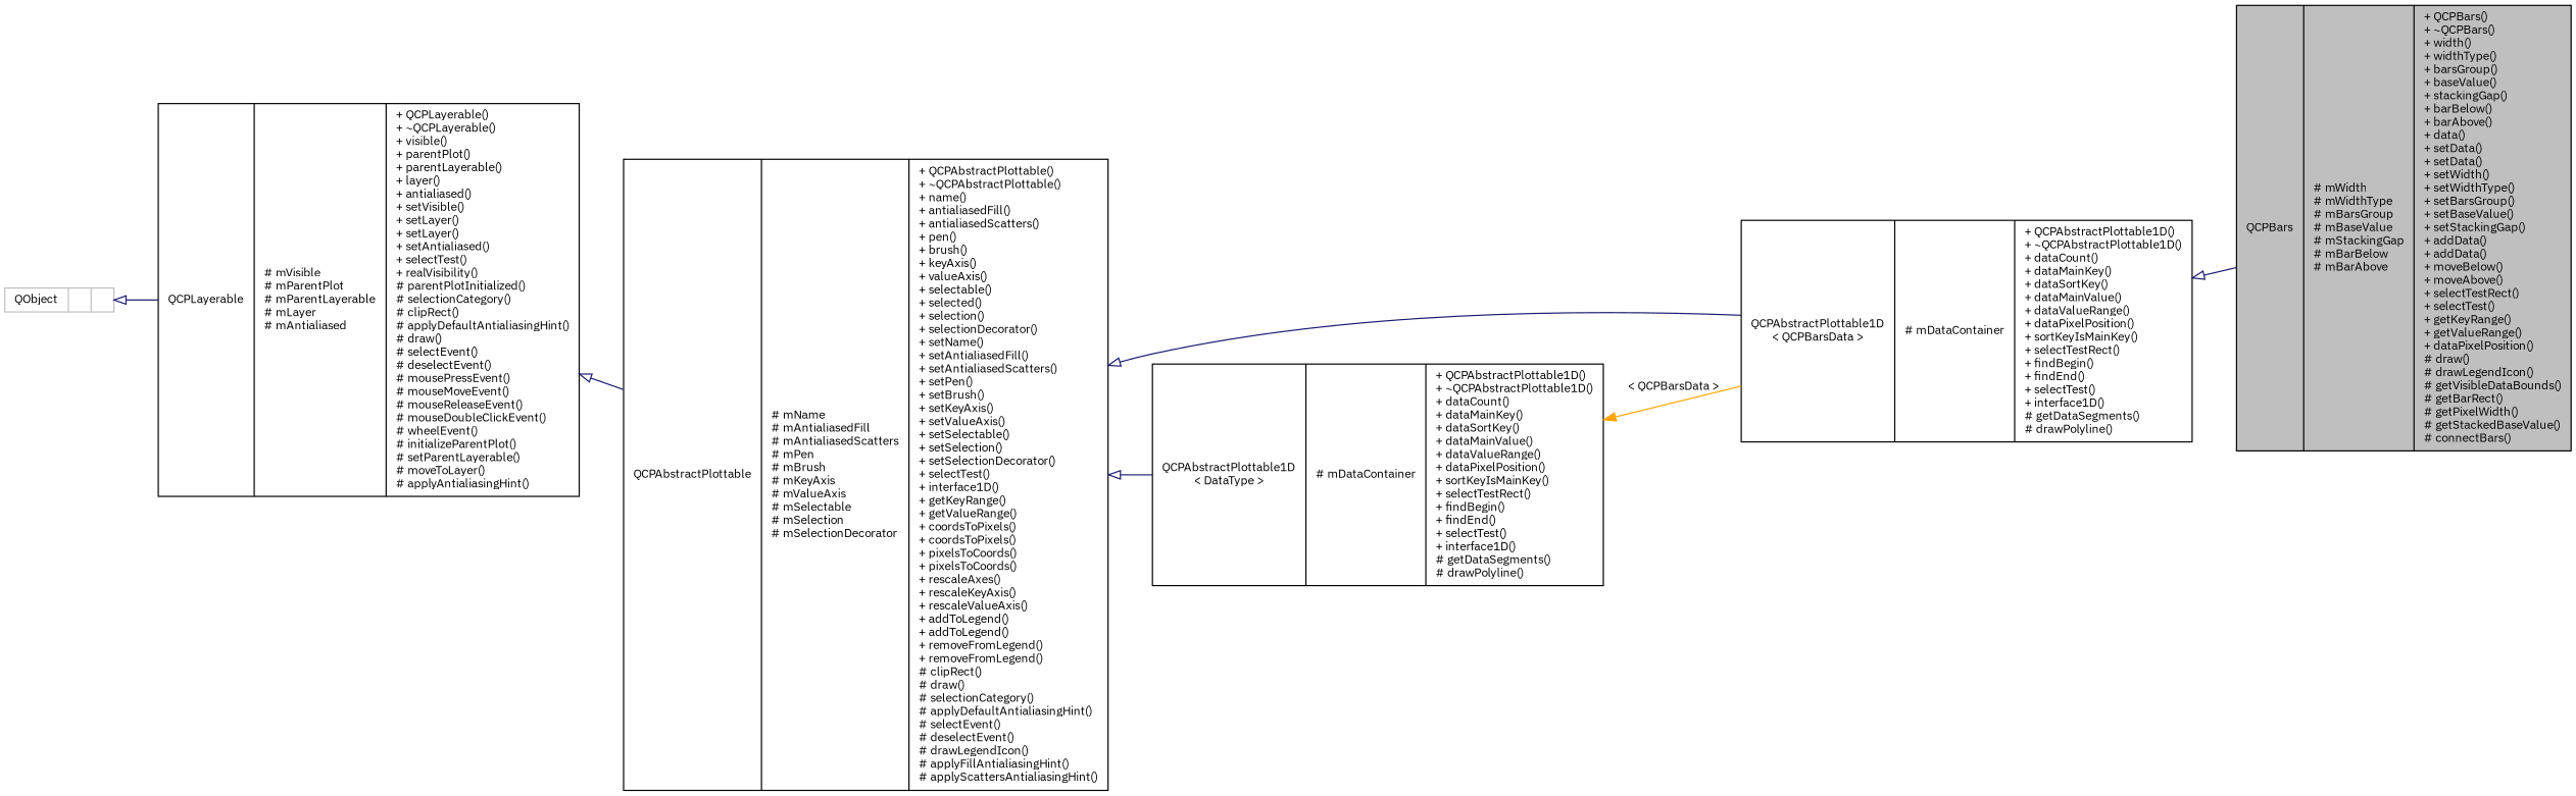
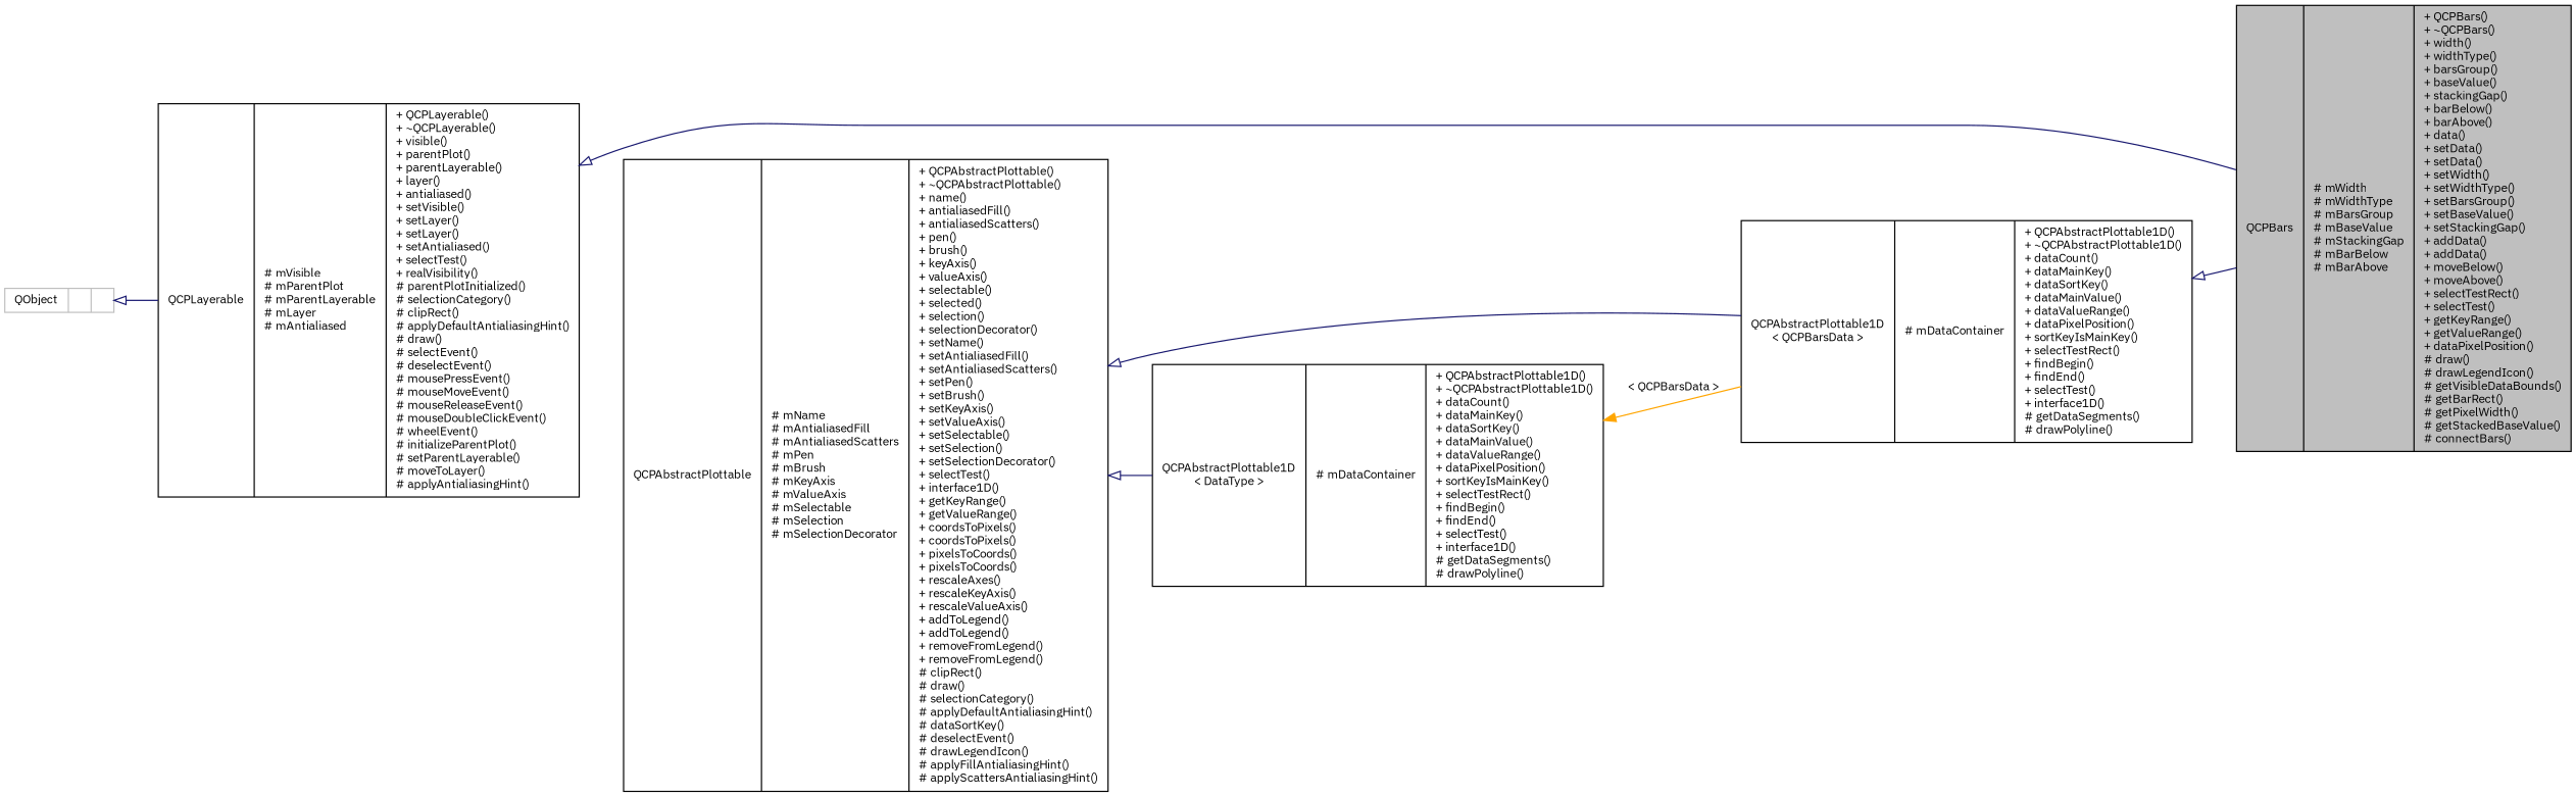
  digraph {
    fontname="IBM Plex Sans"
    rankdir=LR
    node [color=black fillcolor=white fontname="IBM Plex Sans" fontsize=10 shape=record style=filled]
    edge [arrowtail=onormal color=midnightblue dir=back fontname="IBM Plex Sans" fontsize=10 labelfontname=Helvetica labelfontsize=10 style=solid]
    n1 [fillcolor=grey75 fontcolor=black height=0.2 label="{QCPBars\n|# mWidth\l# mWidthType\l# mBarsGroup\l# mBaseValue\l# mStackingGap\l# mBarBelow\l# mBarAbove\l|+ QCPBars()\l+ ~QCPBars()\l+ width()\l+ widthType()\l+ barsGroup()\l+ baseValue()\l+ stackingGap()\l+ barBelow()\l+ barAbove()\l+ data()\l+ setData()\l+ setData()\l+ setWidth()\l+ setWidthType()\l+ setBarsGroup()\l+ setBaseValue()\l+ setStackingGap()\l+ addData()\l+ addData()\l+ moveBelow()\l+ moveAbove()\l+ selectTestRect()\l+ selectTest()\l+ getKeyRange()\l+ getValueRange()\l+ dataPixelPosition()\l# draw()\l# drawLegendIcon()\l# getVisibleDataBounds()\l# getBarRect()\l# getPixelWidth()\l# getStackedBaseValue()\l# connectBars()\l}" width=0.4]
    n2 [height=0.2 label="{QCPAbstractPlottable1D\l\< QCPBarsData \>\n|# mDataContainer\l|+ QCPAbstractPlottable1D()\l+ ~QCPAbstractPlottable1D()\l+ dataCount()\l+ dataMainKey()\l+ dataSortKey()\l+ dataMainValue()\l+ dataValueRange()\l+ dataPixelPosition()\l+ sortKeyIsMainKey()\l+ selectTestRect()\l+ findBegin()\l+ findEnd()\l+ selectTest()\l+ interface1D()\l# getDataSegments()\l# drawPolyline()\l}" width=0.4]
-   n3 [height=0.2 label="{QCPAbstractPlottable\n|# mName\l# mAntialiasedFill\l# mAntialiasedScatters\l# mPen\l# mBrush\l# mKeyAxis\l# mValueAxis\l# mSelectable\l# mSelection\l# mSelectionDecorator\l|+ QCPAbstractPlottable()\l+ ~QCPAbstractPlottable()\l+ name()\l+ antialiasedFill()\l+ antialiasedScatters()\l+ pen()\l+ brush()\l+ keyAxis()\l+ valueAxis()\l+ selectable()\l+ selected()\l+ selection()\l+ selectionDecorator()\l+ setName()\l+ setAntialiasedFill()\l+ setAntialiasedScatters()\l+ setPen()\l+ setBrush()\l+ setKeyAxis()\l+ setValueAxis()\l+ setSelectable()\l+ setSelection()\l+ setSelectionDecorator()\l+ selectTest()\l+ interface1D()\l+ getKeyRange()\l+ getValueRange()\l+ coordsToPixels()\l+ coordsToPixels()\l+ pixelsToCoords()\l+ pixelsToCoords()\l+ rescaleAxes()\l+ rescaleKeyAxis()\l+ rescaleValueAxis()\l+ addToLegend()\l+ addToLegend()\l+ removeFromLegend()\l+ removeFromLegend()\l# clipRect()\l# draw()\l# selectionCategory()\l# applyDefaultAntialiasingHint()\l# selectEvent()\l# deselectEvent()\l# drawLegendIcon()\l# applyFillAntialiasingHint()\l# applyScattersAntialiasingHint()\l}" width=0.4]
+   n3 [height=0.2 label="{QCPAbstractPlottable\n|# mName\l# mAntialiasedFill\l# mAntialiasedScatters\l# mPen\l# mBrush\l# mKeyAxis\l# mValueAxis\l# mSelectable\l# mSelection\l# mSelectionDecorator\l|+ QCPAbstractPlottable()\l+ ~QCPAbstractPlottable()\l+ name()\l+ antialiasedFill()\l+ antialiasedScatters()\l+ pen()\l+ brush()\l+ keyAxis()\l+ valueAxis()\l+ selectable()\l+ selected()\l+ selection()\l+ selectionDecorator()\l+ setName()\l+ setAntialiasedFill()\l+ setAntialiasedScatters()\l+ setPen()\l+ setBrush()\l+ setKeyAxis()\l+ setValueAxis()\l+ setSelectable()\l+ setSelection()\l+ setSelectionDecorator()\l+ selectTest()\l+ interface1D()\l+ getKeyRange()\l+ getValueRange()\l+ coordsToPixels()\l+ coordsToPixels()\l+ pixelsToCoords()\l+ pixelsToCoords()\l+ rescaleAxes()\l+ rescaleKeyAxis()\l+ rescaleValueAxis()\l+ addToLegend()\l+ addToLegend()\l+ removeFromLegend()\l+ removeFromLegend()\l# clipRect()\l# draw()\l# selectionCategory()\l# applyDefaultAntialiasingHint()\l# dataSortKey()\l# deselectEvent()\l# drawLegendIcon()\l# applyFillAntialiasingHint()\l# applyScattersAntialiasingHint()\l}" width=0.4]
    n4 [height=0.2 label="{QCPAbstractPlottable1D\l\< DataType \>\n|# mDataContainer\l|+ QCPAbstractPlottable1D()\l+ ~QCPAbstractPlottable1D()\l+ dataCount()\l+ dataMainKey()\l+ dataSortKey()\l+ dataMainValue()\l+ dataValueRange()\l+ dataPixelPosition()\l+ sortKeyIsMainKey()\l+ selectTestRect()\l+ findBegin()\l+ findEnd()\l+ selectTest()\l+ interface1D()\l# getDataSegments()\l# drawPolyline()\l}" width=0.4]
    n5 [height=0.2 label="{QCPLayerable\n|# mVisible\l# mParentPlot\l# mParentLayerable\l# mLayer\l# mAntialiased\l|+ QCPLayerable()\l+ ~QCPLayerable()\l+ visible()\l+ parentPlot()\l+ parentLayerable()\l+ layer()\l+ antialiased()\l+ setVisible()\l+ setLayer()\l+ setLayer()\l+ setAntialiased()\l+ selectTest()\l+ realVisibility()\l# parentPlotInitialized()\l# selectionCategory()\l# clipRect()\l# applyDefaultAntialiasingHint()\l# draw()\l# selectEvent()\l# deselectEvent()\l# mousePressEvent()\l# mouseMoveEvent()\l# mouseReleaseEvent()\l# mouseDoubleClickEvent()\l# wheelEvent()\l# initializeParentPlot()\l# setParentLayerable()\l# moveToLayer()\l# applyAntialiasingHint()\l}" width=0.4]
    n6 [color=grey75 height=0.2 label="{QObject\n||}" width=0.4]
    n2 -> n1
    n3 -> n2
    n3 -> n4
    n4 -> n2 [color=orange label=" \< QCPBarsData \>" arrowtail=""]
-   n5 -> n3
+   n5 -> n1
    n6 -> n5
  }
